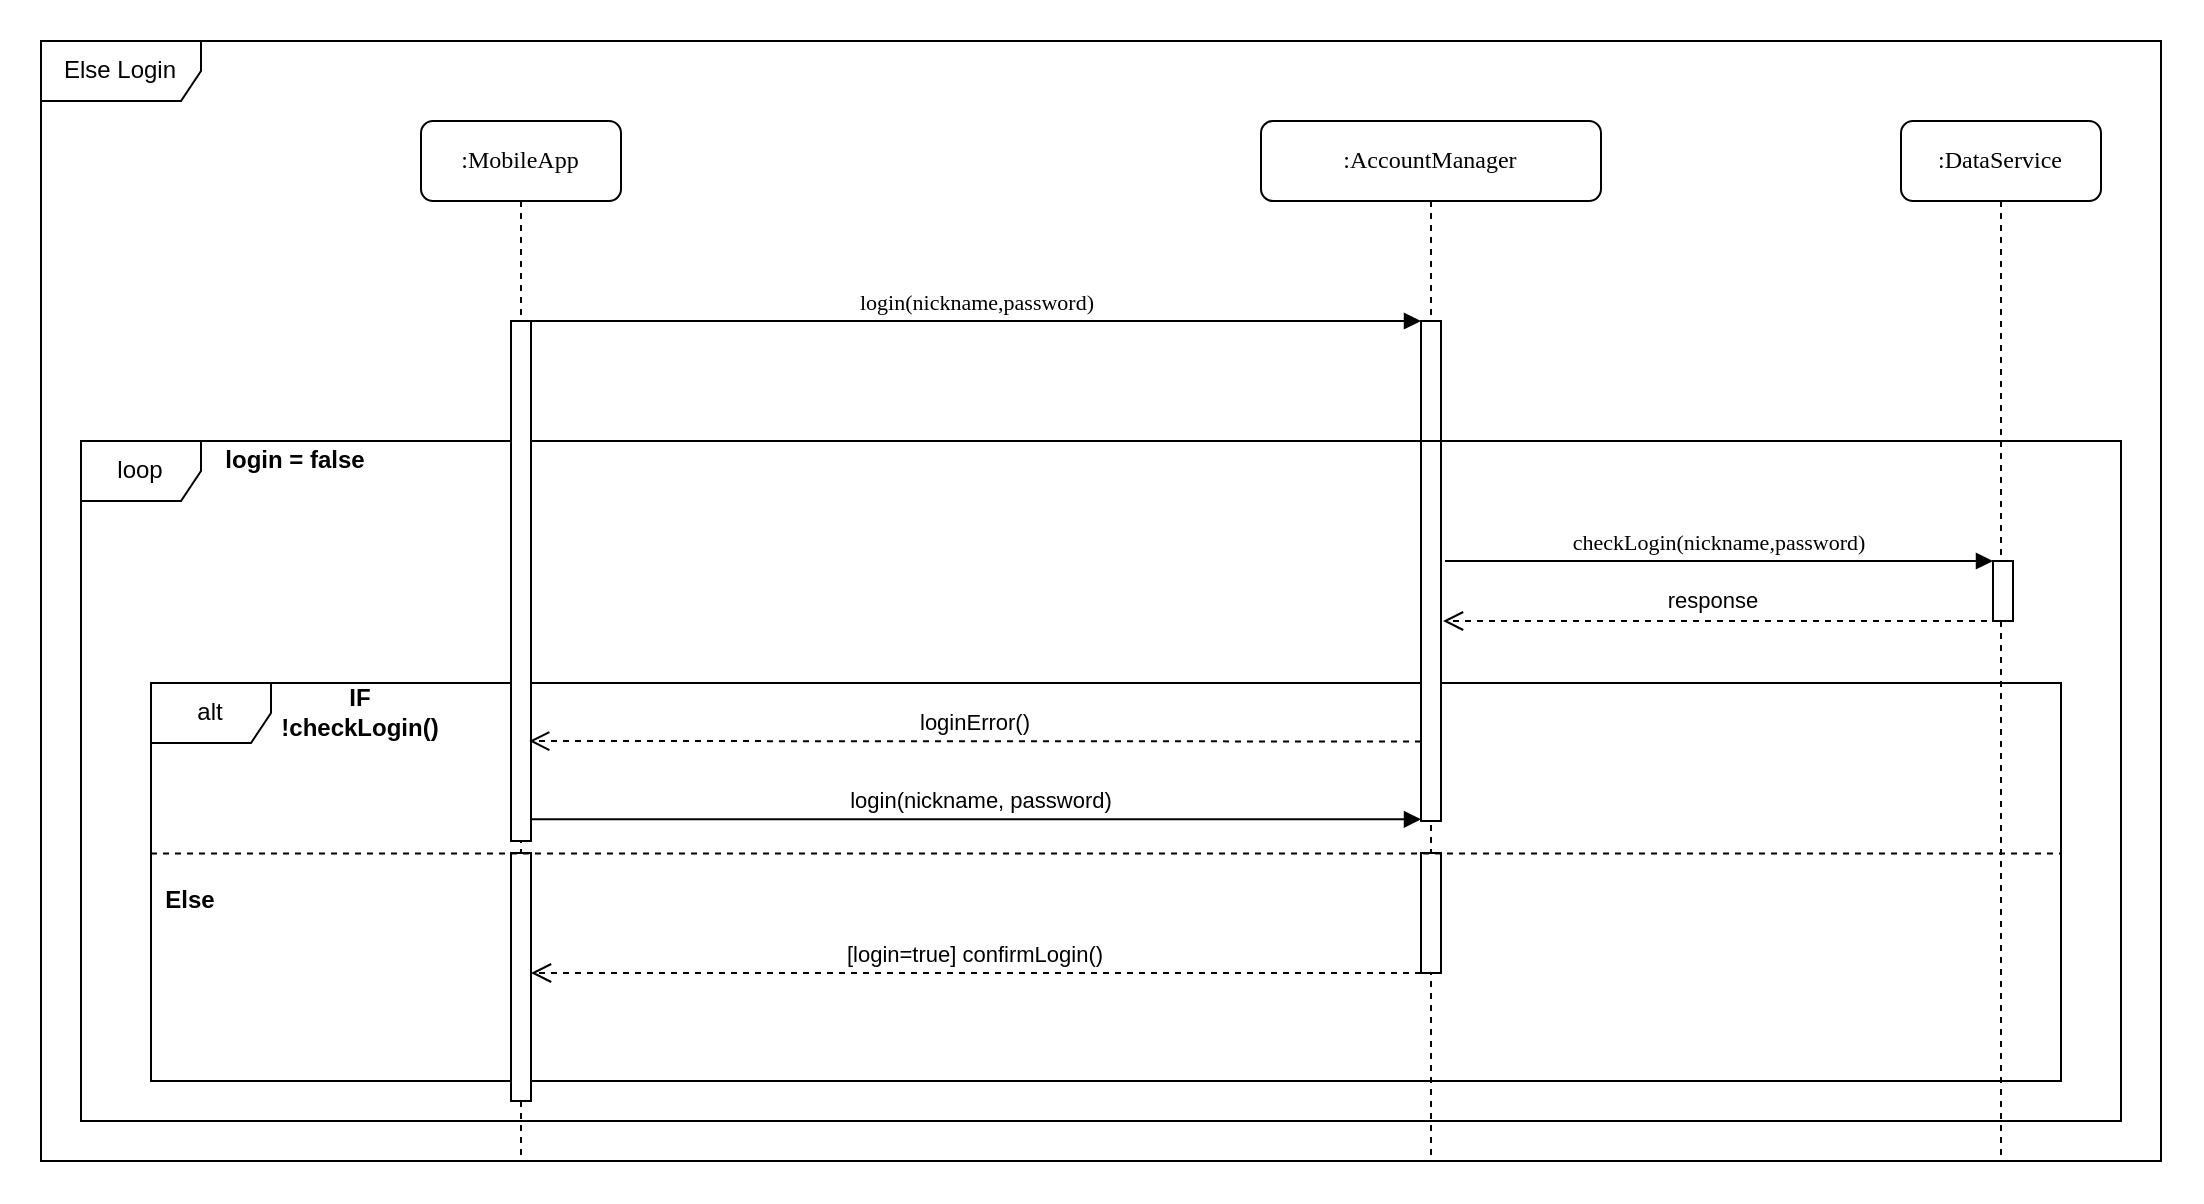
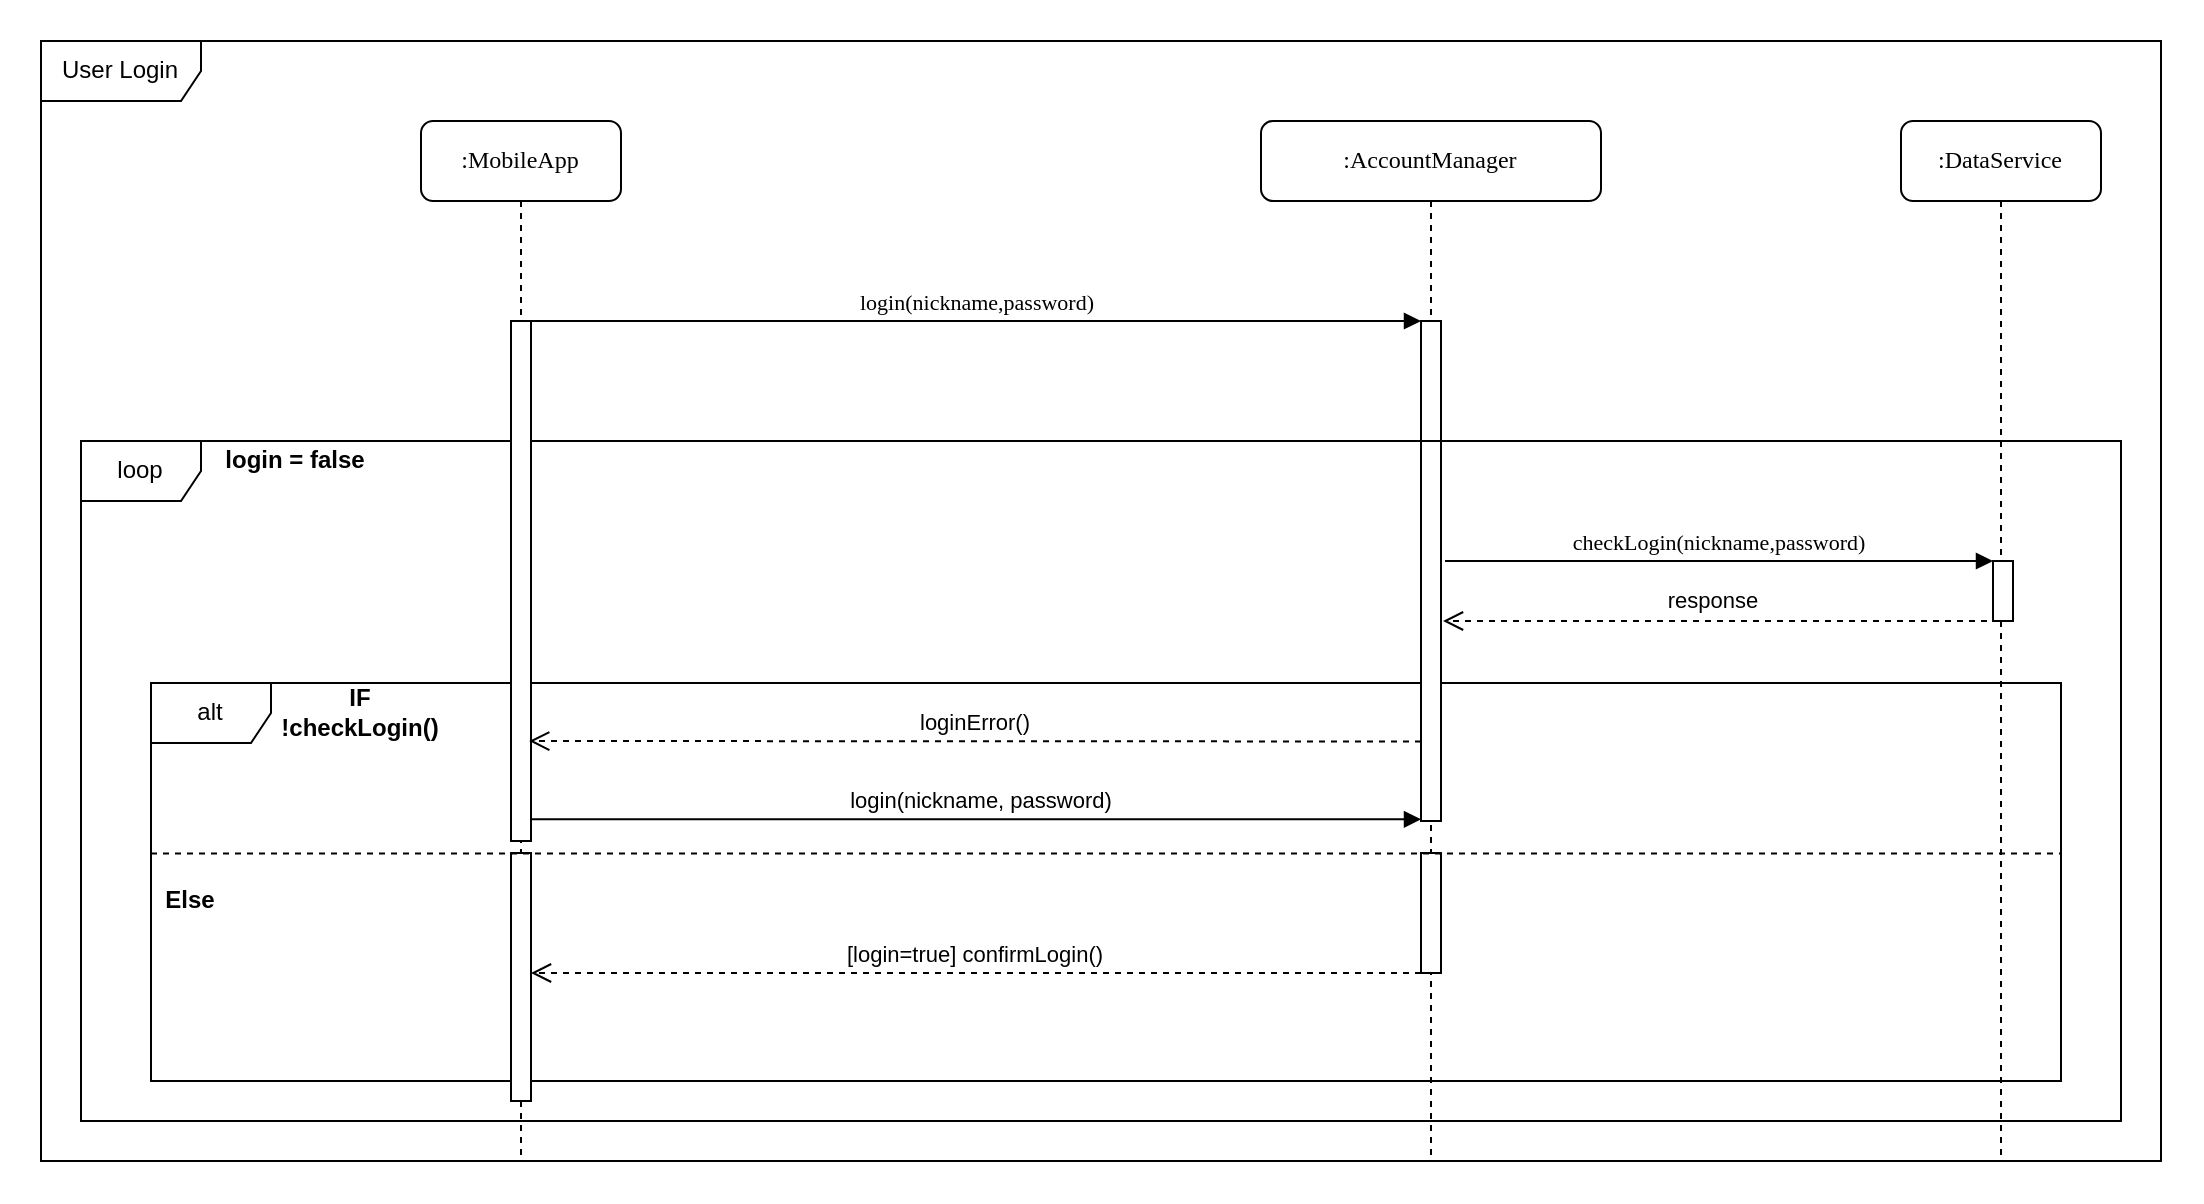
  <mxCell id="0" />
  <mxCell id="1" parent="0" />
  <mxCell id="2" value="loop" style="shape=umlFrame;whiteSpace=wrap;html=1;" parent="1" vertex="1"><mxGeometry x="40" y="220" width="1020" height="340" as="geometry" /></mxCell>
  <mxCell id="3" value="alt" style="shape=umlFrame;whiteSpace=wrap;html=1;" parent="1" vertex="1"><mxGeometry x="75" y="341" width="955" height="199" as="geometry" /></mxCell>
  <mxCell id="4" value=":AccountManager" style="shape=umlLifeline;perimeter=lifelinePerimeter;whiteSpace=wrap;html=1;container=1;collapsible=0;recursiveResize=0;outlineConnect=0;rounded=1;shadow=0;comic=0;labelBackgroundColor=none;strokeWidth=1;fontFamily=Verdana;fontSize=12;align=center;" parent="1" vertex="1"><mxGeometry x="630" y="60" width="170" height="520" as="geometry" /></mxCell>
  <mxCell id="5" value="" style="html=1;points=[];perimeter=orthogonalPerimeter;rounded=0;shadow=0;comic=0;labelBackgroundColor=none;strokeWidth=1;fontFamily=Verdana;fontSize=12;align=center;" parent="4" vertex="1"><mxGeometry x="80" y="100" width="10" height="60" as="geometry" /></mxCell>
  <mxCell id="6" value="" style="html=1;points=[];perimeter=orthogonalPerimeter;rounded=0;shadow=0;comic=0;labelBackgroundColor=none;strokeWidth=1;fontFamily=Verdana;fontSize=12;align=center;" parent="4" vertex="1"><mxGeometry x="80" y="366" width="10" height="60" as="geometry" /></mxCell>
  <mxCell id="7" value="" style="html=1;points=[];perimeter=orthogonalPerimeter;rounded=0;shadow=0;comic=0;labelBackgroundColor=none;strokeWidth=1;fontFamily=Verdana;fontSize=12;align=center;" parent="4" vertex="1"><mxGeometry x="80" y="160" width="10" height="190" as="geometry" /></mxCell>
  <mxCell id="8" value=":DataService" style="shape=umlLifeline;perimeter=lifelinePerimeter;whiteSpace=wrap;html=1;container=1;collapsible=0;recursiveResize=0;outlineConnect=0;rounded=1;shadow=0;comic=0;labelBackgroundColor=none;strokeWidth=1;fontFamily=Verdana;fontSize=12;align=center;" parent="1" vertex="1"><mxGeometry x="950" y="60" width="100" height="520" as="geometry" /></mxCell>
  <mxCell id="9" value="" style="html=1;points=[];perimeter=orthogonalPerimeter;rounded=0;shadow=0;comic=0;labelBackgroundColor=none;strokeWidth=1;fontFamily=Verdana;fontSize=12;align=center;" parent="8" vertex="1"><mxGeometry x="46" y="220" width="10" height="30" as="geometry" /></mxCell>
  <mxCell id="10" value=":MobileApp" style="shape=umlLifeline;perimeter=lifelinePerimeter;whiteSpace=wrap;html=1;container=1;collapsible=0;recursiveResize=0;outlineConnect=0;rounded=1;shadow=0;comic=0;labelBackgroundColor=none;strokeWidth=1;fontFamily=Verdana;fontSize=12;align=center;" parent="1" vertex="1"><mxGeometry x="210" y="60" width="100" height="520" as="geometry" /></mxCell>
  <mxCell id="11" value="" style="html=1;points=[];perimeter=orthogonalPerimeter;rounded=0;shadow=0;comic=0;labelBackgroundColor=none;strokeWidth=1;fontFamily=Verdana;fontSize=12;align=center;" parent="10" vertex="1"><mxGeometry x="45" y="100" width="10" height="260" as="geometry" /></mxCell>
  <mxCell id="12" value="" style="html=1;points=[];perimeter=orthogonalPerimeter;rounded=0;shadow=0;comic=0;labelBackgroundColor=none;strokeWidth=1;fontFamily=Verdana;fontSize=12;align=center;" parent="10" vertex="1"><mxGeometry x="45" y="366" width="10" height="124" as="geometry" /></mxCell>
  <mxCell id="13" value="&lt;font style=&quot;font-size: 11px&quot;&gt;login(nickname,password)&lt;/font&gt;" style="html=1;verticalAlign=bottom;endArrow=block;entryX=0;entryY=0;labelBackgroundColor=none;fontFamily=Verdana;fontSize=12;edgeStyle=elbowEdgeStyle;elbow=vertical;" parent="1" source="11" target="5" edge="1"><mxGeometry relative="1" as="geometry"><mxPoint x="330" y="170" as="sourcePoint" /></mxGeometry></mxCell>
  <mxCell id="14" value="checkLogin(nickname,password)" style="html=1;verticalAlign=bottom;endArrow=block;entryX=0;entryY=0;labelBackgroundColor=none;fontFamily=Verdana;fontSize=11;edgeStyle=elbowEdgeStyle;elbow=vertical;" parent="1" edge="1"><mxGeometry relative="1" as="geometry"><mxPoint x="722" y="280" as="sourcePoint" /><mxPoint x="996" y="280" as="targetPoint" /><Array as="points"><mxPoint x="961" y="280" /></Array><mxPoint as="offset" /></mxGeometry></mxCell>
  <mxCell id="15" value="IF &lt;br&gt;!checkLogin()" style="text;html=1;strokeColor=none;align=center;verticalAlign=middle;whiteSpace=wrap;rounded=0;fontStyle=1" parent="1" vertex="1"><mxGeometry y="343" width="140" height="25" as="geometry" x="110" /></mxCell>
  <mxCell id="16" value="" style="html=1;verticalAlign=bottom;endArrow=open;dashed=1;endSize=8;" parent="1" edge="1"><mxGeometry relative="1" as="geometry"><mxPoint x="993" y="310" as="sourcePoint" /><mxPoint x="721" y="310" as="targetPoint" /><Array as="points"><mxPoint x="921" y="310" /></Array></mxGeometry></mxCell>
  <mxCell id="17" value="response" style="text;html=1;align=center;verticalAlign=middle;resizable=0;points=[];autosize=1;fontSize=11;" parent="1" vertex="1"><mxGeometry x="826" y="290" width="60" height="20" as="geometry" /></mxCell>
  <mxCell id="18" value="loginError()" style="html=1;verticalAlign=bottom;endArrow=open;dashed=1;endSize=8;labelBackgroundColor=none;exitX=-0.044;exitY=0.998;exitDx=0;exitDy=0;exitPerimeter=0;entryX=0.866;entryY=0.998;entryDx=0;entryDy=0;entryPerimeter=0;" parent="1" edge="1"><mxGeometry relative="1" as="geometry"><mxPoint x="710" y="370.24" as="sourcePoint" /><mxPoint x="264.1" y="370" as="targetPoint" /></mxGeometry></mxCell>
  <mxCell id="19" value="Else" style="text;html=1;strokeColor=none;align=center;verticalAlign=middle;whiteSpace=wrap;rounded=0;fontStyle=1" parent="1" vertex="1"><mxGeometry x="80" y="440" width="30" height="20" as="geometry" /></mxCell>
  <mxCell id="20" value="login = false" style="text;html=1;strokeColor=none;align=center;verticalAlign=middle;whiteSpace=wrap;rounded=0;fontStyle=1" parent="1" vertex="1"><mxGeometry x="105" y="220" width="85" height="20" as="geometry" /></mxCell>
  <mxCell id="21" value="" style="html=1;points=[];perimeter=orthogonalPerimeter;rounded=0;shadow=0;comic=0;labelBackgroundColor=none;strokeWidth=1;fontFamily=Verdana;fontSize=12;align=center;" parent="1" vertex="1"><mxGeometry x="710" y="220" width="10" as="geometry" /></mxCell>
  <mxCell id="22" value="[login=true] confirmLogin()" style="html=1;verticalAlign=bottom;endArrow=open;dashed=1;endSize=8;labelBackgroundColor=none;" parent="1" source="6" target="12" edge="1"><mxGeometry relative="1" as="geometry"><mxPoint x="520" y="510" as="sourcePoint" /><mxPoint x="265" y="520" as="targetPoint" /><Array as="points"><mxPoint x="490" y="486" /></Array></mxGeometry></mxCell>
  <mxCell id="23" value="" style="endArrow=none;dashed=1;html=1;labelBackgroundColor=none;fontSize=11;exitX=0;exitY=0.379;exitDx=0;exitDy=0;exitPerimeter=0;entryX=1;entryY=0.379;entryDx=0;entryDy=0;entryPerimeter=0;" parent="1" edge="1"><mxGeometry width="50" height="50" relative="1" as="geometry"><mxPoint x="75" y="426.27" as="sourcePoint" /><mxPoint x="1030" y="426.27" as="targetPoint" /></mxGeometry></mxCell>
  <mxCell id="24" value="login(nickname, password)" style="html=1;verticalAlign=bottom;endArrow=block;exitX=1.009;exitY=0.939;exitDx=0;exitDy=0;exitPerimeter=0;" parent="1" edge="1"><mxGeometry x="0.011" width="80" relative="1" as="geometry"><mxPoint x="265.09" y="409.14" as="sourcePoint" /><mxPoint x="710" y="409.14" as="targetPoint" /><mxPoint as="offset" /></mxGeometry></mxCell>
- <mxCell id="25" value="Else Login" style="shape=umlFrame;whiteSpace=wrap;html=1;fillColor=#FFFFFF;width=80;height=30;" vertex="1" parent="1"><mxGeometry x="20" y="20" width="1060" height="560" as="geometry" /></mxCell>
+ <mxCell id="25" value="User Login" style="shape=umlFrame;whiteSpace=wrap;html=1;fillColor=#FFFFFF;width=80;height=30;" vertex="1" parent="1"><mxGeometry x="20" y="20" width="1060" height="560" as="geometry" /></mxCell>
